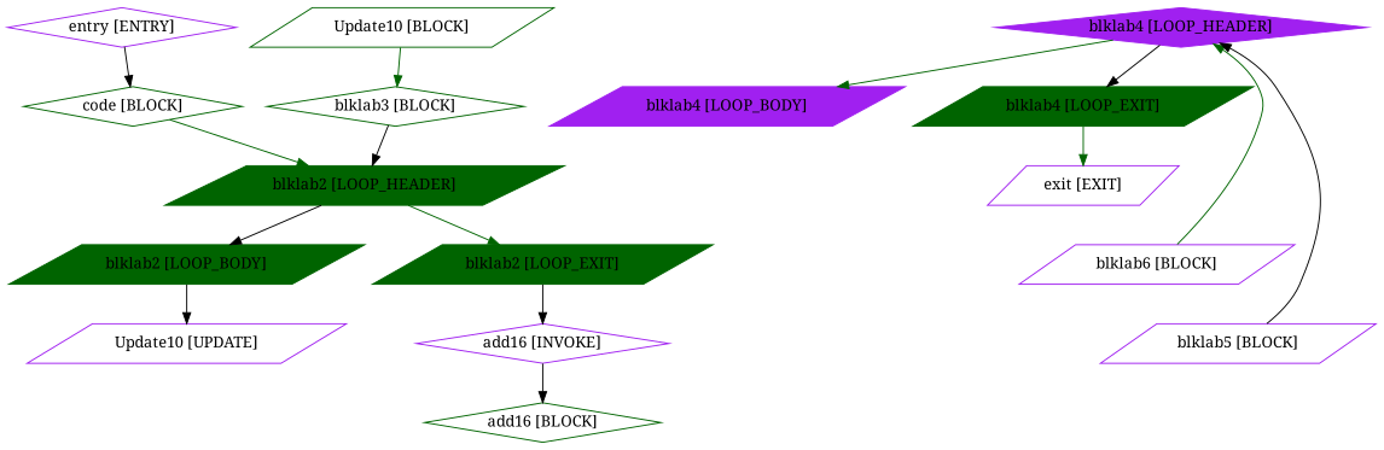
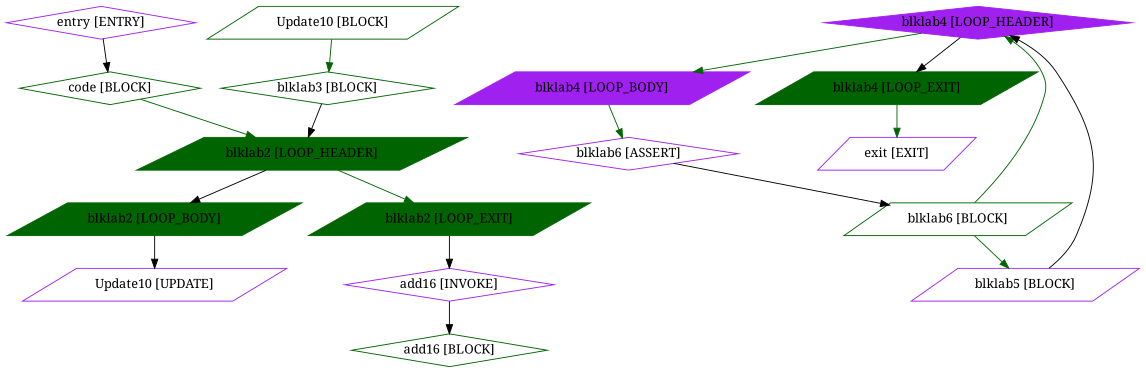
  digraph {
    fontname="Noto Serif"
    node [color=purple fontname="Noto Serif" shape=parallelogram]
    edge [color=black fontname="Noto Serif"]
    "entry [ENTRY]" [shape=diamond]
    "code [BLOCK]" [color=darkgreen shape=diamond]
    "blklab2 [LOOP_HEADER]" [color=darkgreen style=filled]
    "blklab2 [LOOP_BODY]" [color=darkgreen style=filled]
    "blklab2 [LOOP_EXIT]" [color=darkgreen style=filled]
    "Update10 [UPDATE]"
    "add16 [INVOKE]" [shape=diamond]
    "add16 [BLOCK]" [color=darkgreen shape=diamond]
    "blklab3 [BLOCK]" [color=darkgreen shape=diamond]
    "Update10 [BLOCK]" [color=darkgreen]
    "blklab4 [LOOP_HEADER]" [shape=diamond style=filled]
    "blklab4 [LOOP_BODY]" [style=filled]
    "blklab4 [LOOP_EXIT]" [color=darkgreen style=filled]
+   "blklab6 [ASSERT]" [shape=diamond]
    "exit [EXIT]"
-   "blklab6 [BLOCK]"
+   "blklab6 [BLOCK]" [color=darkgreen]
    "blklab5 [BLOCK]"
    "entry [ENTRY]" -> "code [BLOCK]"
    "code [BLOCK]" -> "blklab2 [LOOP_HEADER]" [color=darkgreen]
    "blklab2 [LOOP_HEADER]" -> "blklab2 [LOOP_BODY]"
    "blklab2 [LOOP_HEADER]" -> "blklab2 [LOOP_EXIT]" [color=darkgreen]
    "blklab2 [LOOP_BODY]" -> "Update10 [UPDATE]"
    "blklab2 [LOOP_EXIT]" -> "add16 [INVOKE]"
    "add16 [INVOKE]" -> "add16 [BLOCK]"
    "blklab3 [BLOCK]" -> "blklab2 [LOOP_HEADER]"
    "Update10 [BLOCK]" -> "blklab3 [BLOCK]" [color=darkgreen]
    "blklab4 [LOOP_HEADER]" -> "blklab4 [LOOP_BODY]" [color=darkgreen]
    "blklab4 [LOOP_HEADER]" -> "blklab4 [LOOP_EXIT]"
+   "blklab4 [LOOP_BODY]" -> "blklab6 [ASSERT]" [color=darkgreen]
    "blklab4 [LOOP_EXIT]" -> "exit [EXIT]" [color=darkgreen]
+   "blklab6 [ASSERT]" -> "blklab6 [BLOCK]"
    "blklab6 [BLOCK]" -> "blklab4 [LOOP_HEADER]" [color=darkgreen]
+   "blklab6 [BLOCK]" -> "blklab5 [BLOCK]" [color=darkgreen]
    "blklab5 [BLOCK]" -> "blklab4 [LOOP_HEADER]"
  }
